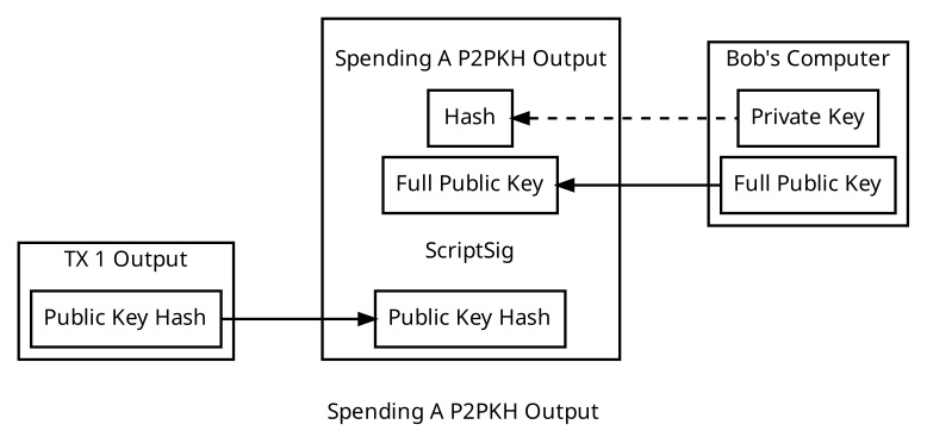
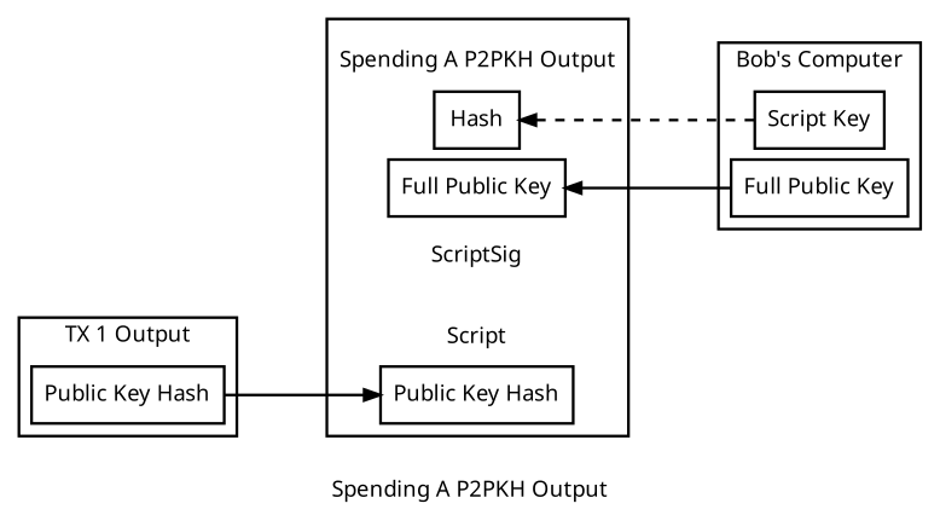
  digraph {
    fontname=Sans
    label=" \nSpending A P2PKH Output"
    nodesep=0.1
    penwidth=1.75
    rankdir=LR
    node [fontname=Sans penwidth=1.75 shape=box]
    edge [arrowhead=none arrowtail=normal dir=both fontname=Sans minlen=2 penwidth=1.75]
    n1 [label=Hash]
-   n2 [label="Private Key"]
+   n2 [label="Script Key"]
    n3 [label="Full Public Key"]
    n4 [label="Full Public Key"]
    n5 [label=ScriptSig shape=none]
+   n6 [label=" \nScript" shape=none]
    n7 [label="Public Key Hash"]
    n8 [label="Public Key Hash"]
    subgraph sub_1 {
      n1
      n2
      n3
      n4
    }
    subgraph cluster_2 {
      n1
      n3
      n5
+     n6
      n7
    }
    subgraph cluster_3 {
      label="TX 1 Output"
      n8
    }
    subgraph cluster_4 {
      label="Bob's Computer"
      n2
      n4
    }
    n1 -> n2 [style=dashed]
    n3 -> n4
    n8 -> n7 [arrowhead="" arrowtail="" dir=""]
  }
